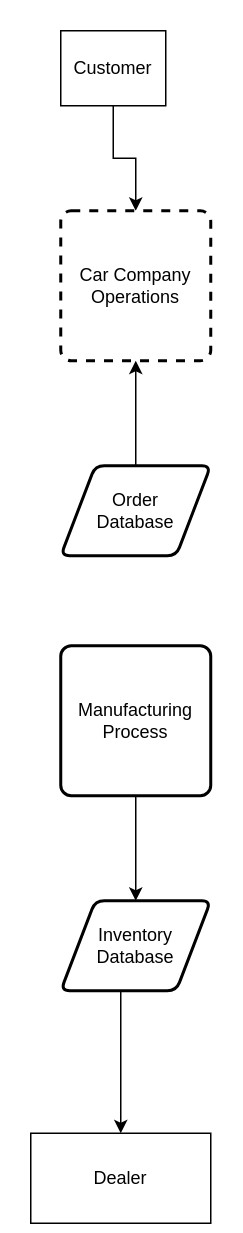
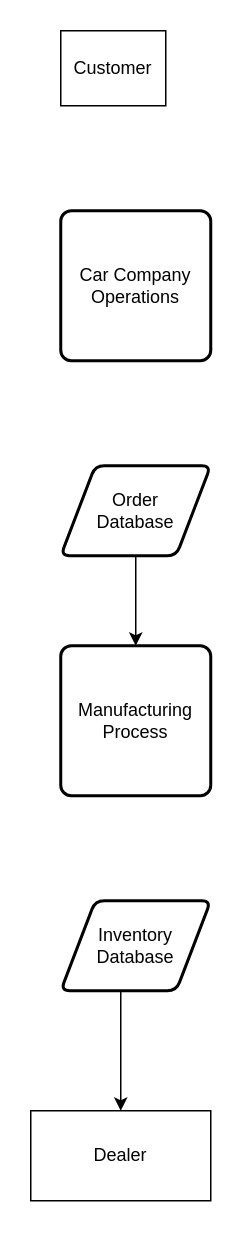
  <mxCell id="0" />
  <mxCell id="1" parent="0" />
- <mxCell id="2" value="" style="edgeStyle=orthogonalEdgeStyle;rounded=0;orthogonalLoop=1;jettySize=auto;html=1;" edge="1" parent="1" source="3" target="4"><mxGeometry relative="1" as="geometry" /></mxCell>
  <mxCell id="3" value="Customer" style="html=1;dashed=0;whiteSpace=wrap;" vertex="1" parent="1"><mxGeometry x="40" y="20" width="70" height="50" as="geometry" /></mxCell>
- <mxCell id="4" value="Car Company Operations" style="rounded=1;whiteSpace=wrap;html=1;absoluteArcSize=1;arcSize=14;strokeWidth=2;dashed=1;" vertex="1" parent="1"><mxGeometry x="40" y="140" width="100" height="100" as="geometry" /></mxCell>
- <mxCell id="5" value="" style="edgeStyle=orthogonalEdgeStyle;rounded=0;orthogonalLoop=1;jettySize=auto;html=1;" edge="1" parent="1" source="6" target="4"><mxGeometry relative="1" as="geometry" /></mxCell>
+ <mxCell id="4" value="Car Company Operations" style="rounded=1;whiteSpace=wrap;html=1;absoluteArcSize=1;arcSize=14;strokeWidth=2;" vertex="1" parent="1"><mxGeometry x="40" y="140" width="100" height="100" as="geometry" /></mxCell>
+ <mxCell id="5" value="" style="edgeStyle=orthogonalEdgeStyle;rounded=0;orthogonalLoop=1;jettySize=auto;html=1;" edge="1" parent="1" source="6" target="8"><mxGeometry relative="1" as="geometry" /></mxCell>
  <mxCell id="6" value="Order&lt;br&gt;Database" style="shape=parallelogram;html=1;strokeWidth=2;perimeter=parallelogramPerimeter;whiteSpace=wrap;rounded=1;arcSize=12;size=0.23;" vertex="1" parent="1"><mxGeometry x="40" y="310" width="100" height="60" as="geometry" /></mxCell>
- <mxCell id="7" value="" style="edgeStyle=orthogonalEdgeStyle;rounded=0;orthogonalLoop=1;jettySize=auto;html=1;" edge="1" parent="1" source="8" target="10"><mxGeometry relative="1" as="geometry" /></mxCell>
  <mxCell id="8" value="Manufacturing Process" style="rounded=1;whiteSpace=wrap;html=1;absoluteArcSize=1;arcSize=14;strokeWidth=2;" vertex="1" parent="1"><mxGeometry x="40" y="430" width="100" height="100" as="geometry" /></mxCell>
  <mxCell id="9" style="edgeStyle=orthogonalEdgeStyle;rounded=0;orthogonalLoop=1;jettySize=auto;html=1;exitX=0;exitY=0.5;exitDx=0;exitDy=0;" edge="1" parent="1" source="10" target="11"><mxGeometry relative="1" as="geometry"><Array as="points"><mxPoint x="80" y="630" /></Array></mxGeometry></mxCell>
  <mxCell id="10" value="Inventory Database" style="shape=parallelogram;html=1;strokeWidth=2;perimeter=parallelogramPerimeter;whiteSpace=wrap;rounded=1;arcSize=12;size=0.23;" vertex="1" parent="1"><mxGeometry x="40" y="600" width="100" height="60" as="geometry" /></mxCell>
- <mxCell id="11" value="Dealer" style="rounded=0;whiteSpace=wrap;html=1;" vertex="1" parent="1"><mxGeometry x="20" y="755" width="120" height="60" as="geometry" /></mxCell>
+ <mxCell id="11" value="Dealer" style="rounded=0;whiteSpace=wrap;html=1;" vertex="1" parent="1"><mxGeometry x="20" y="740" width="120" height="60" as="geometry" /></mxCell>
